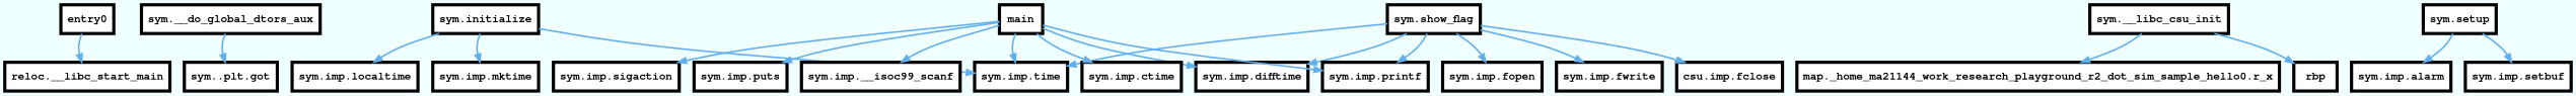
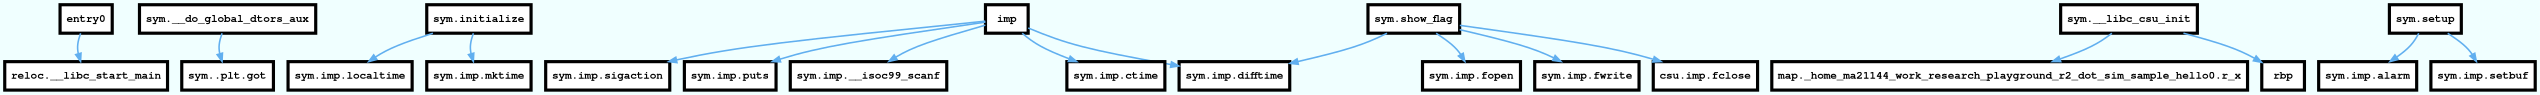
  digraph {
    bgcolor=azure
    fontname=Courier
    rankdir=TB
    splines=curved
    node [fillcolor=white fontname="Courier Bold" fontsize=14 penwidth=4 shape=box style=filled]
    edge [arrowhead=normal color="#61afef" style=bold weight=2]
    n1 [label=entry0]
    n2 [label="reloc.__libc_start_main"]
    n3 [label="sym.__do_global_dtors_aux"]
    n4 [label="sym..plt.got"]
    n5 [label="sym.show_flag"]
-   n6 [label="sym.imp.time"]
    n7 [label="sym.imp.difftime"]
-   n8 [label="sym.imp.printf"]
    n9 [label="sym.imp.fopen"]
    n10 [label="sym.imp.fwrite"]
    n11 [label="csu.imp.fclose"]
    n12 [label="sym.initialize"]
    n13 [label="sym.imp.localtime"]
    n14 [label="sym.imp.mktime"]
    n15 [label="sym.__libc_csu_init"]
    n16 [label="map._home_ma21144_work_research_playground_r2_dot_sim_sample_hello0.r_x"]
    n17 [label=rbp]
-   n18 [label=main]
+   n18 [label=imp]
    n19 [label="sym.imp.sigaction"]
    n20 [label="sym.imp.puts"]
    n21 [label="sym.imp.__isoc99_scanf"]
    n22 [label="sym.imp.ctime"]
    n23 [label="sym.setup"]
    n24 [label="sym.imp.alarm"]
    n25 [label="sym.imp.setbuf"]
    n1 -> n2
    n3 -> n4
-   n5 -> n6
    n5 -> n7
-   n5 -> n8
    n5 -> n9
    n5 -> n10
    n5 -> n11
-   n12 -> n6
    n12 -> n13
    n12 -> n14
    n15 -> n16
    n15 -> n17
-   n18 -> n6
    n18 -> n7
-   n18 -> n8
    n18 -> n19
    n18 -> n20
    n18 -> n21
    n18 -> n22
    n23 -> n24
    n23 -> n25
  }
